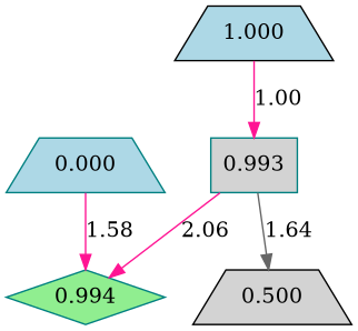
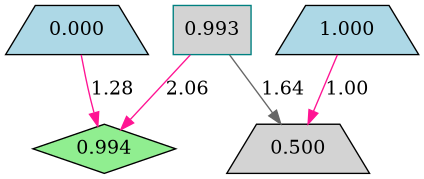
  digraph {
    rankdir=TB
    node [color=black fillcolor=lightblue shape=trapezium style=filled]
    edge [color=deeppink]
-   n1 [color=teal label=0.000]
-   n2 [color=teal fillcolor=lightgreen label=0.994 shape=diamond]
+   n1 [label=0.000]
+   n2 [fillcolor=lightgreen label=0.994 shape=diamond]
    n3 [label=1.000]
    n4 [color=teal fillcolor=lightgray label=0.993 shape=box]
    n5 [fillcolor=lightgray label=0.500]
-   n1 -> n2 [label=1.58]
-   n3 -> n4 [label=1.00]
+   n1 -> n2 [label=1.28]
+   n3 -> n5 [label=1.00]
    n4 -> n2 [label=2.06]
    n4 -> n5 [color=gray40 label=1.64]
  }
